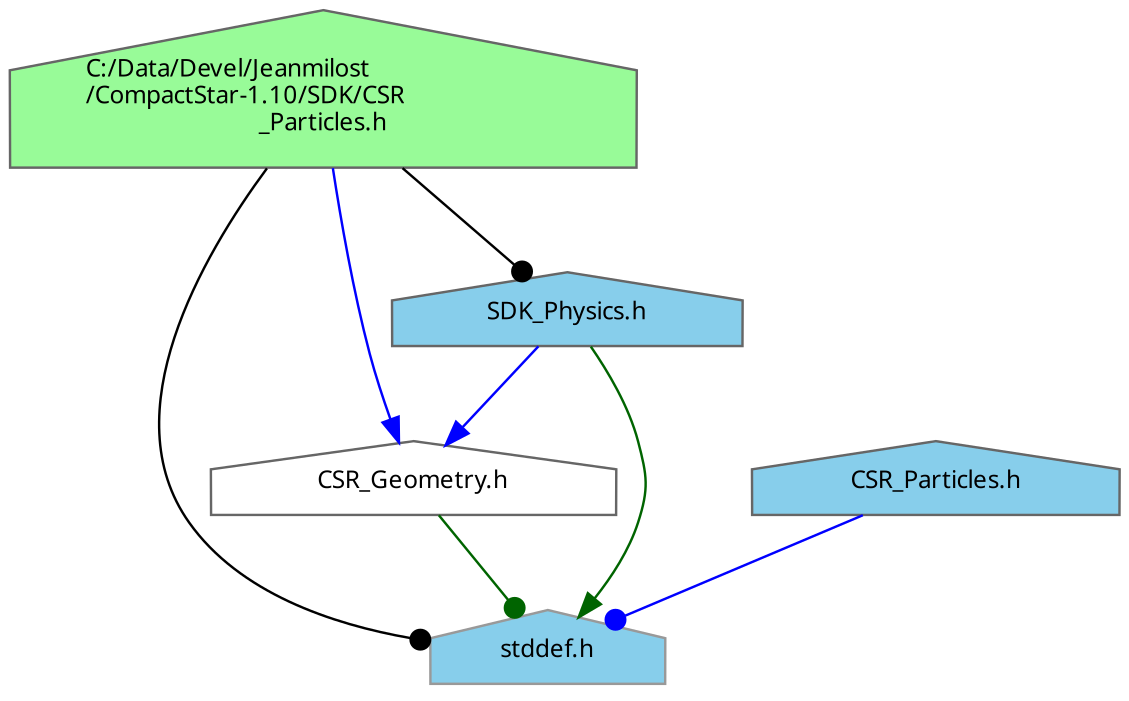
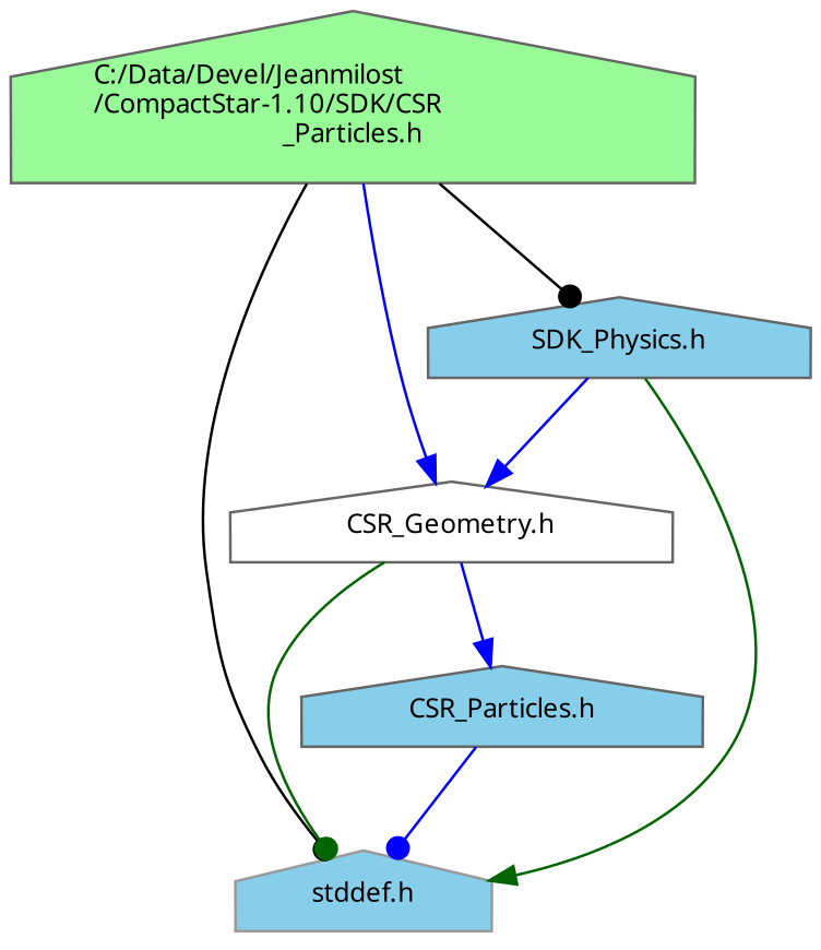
  digraph {
    fontname="Noto Sans"
    node [color=grey40 fillcolor=skyblue fontname="Noto Sans" fontsize=10 shape=house style=filled]
    edge [arrowhead=dot color=blue fontname="Noto Sans" fontsize=10 labelfontname=Helvetica labelfontsize=10 style=solid]
    n1 [color=gray40 fillcolor=palegreen fontcolor=black height=0.2 label="C:/Data/Devel/Jeanmilost\l/CompactStar-1.10/SDK/CSR\l_Particles.h" width=0.4]
    n2 [color=grey60 height=0.2 label="stddef.h" width=0.4]
    n3 [fillcolor=white height=0.2 label="CSR_Geometry.h" width=0.4]
    n4 [height=0.2 label="SDK_Physics.h" width=0.4]
    n5 [height=0.2 label="CSR_Particles.h" width=0.4]
    n1 -> n2 [color=black]
    n1 -> n3 [arrowhead=normal]
    n1 -> n4 [color=black]
    n3 -> n2 [color=darkgreen]
+   n3 -> n5 [arrowhead=normal]
    n4 -> n2 [arrowhead=normal color=darkgreen]
    n4 -> n3 [arrowhead=normal]
    n5 -> n2
  }
